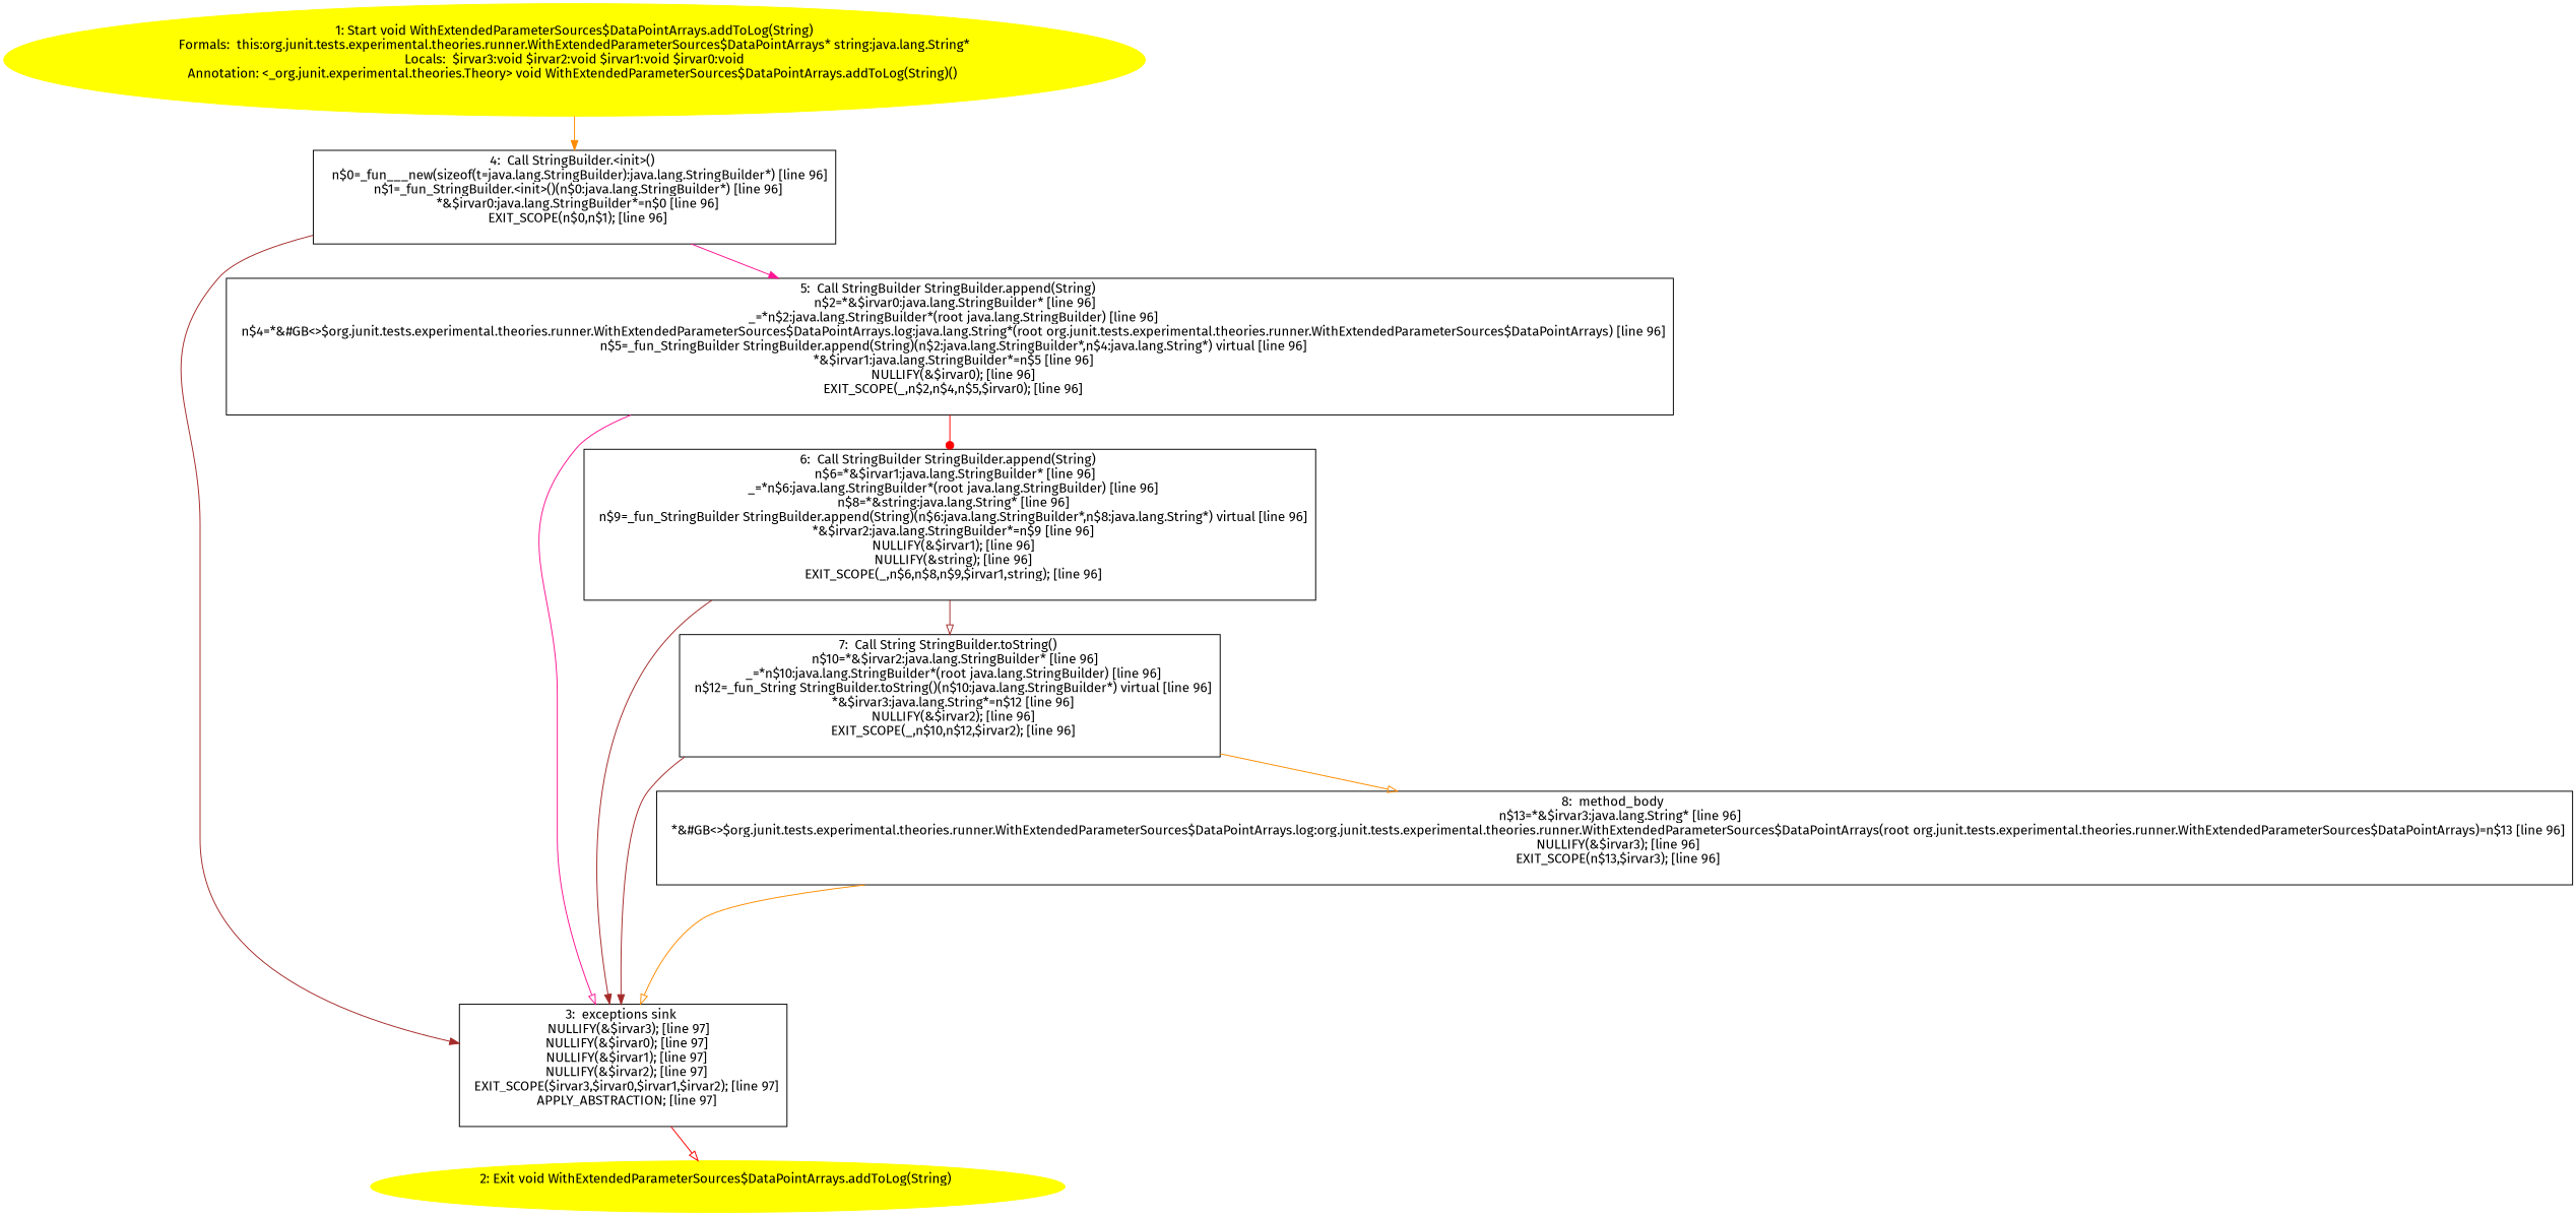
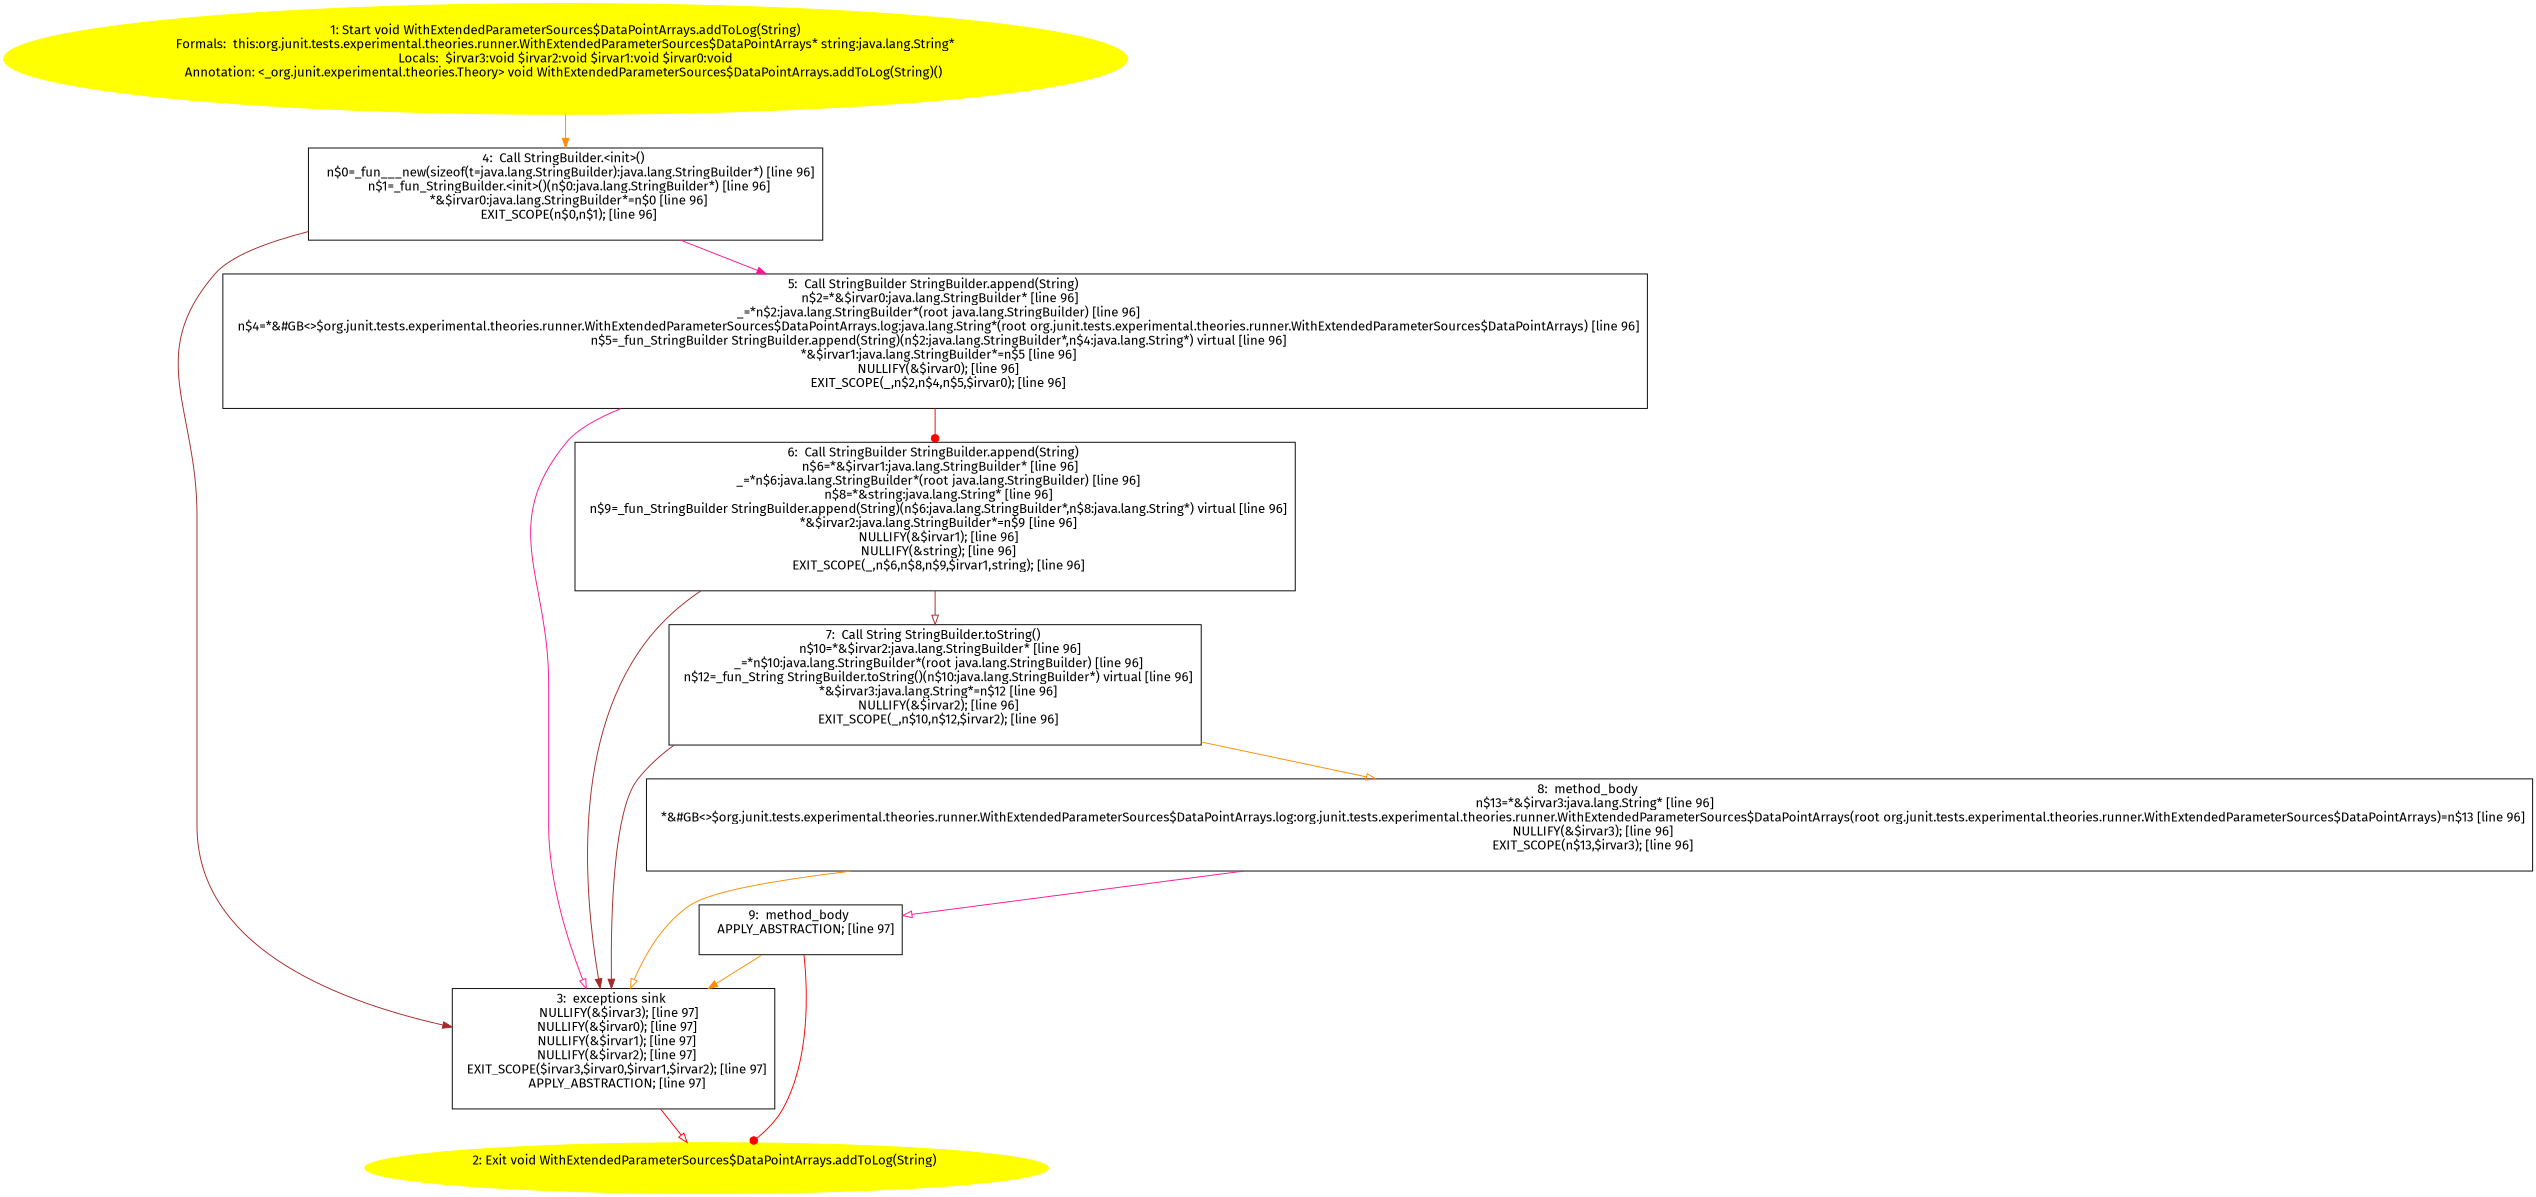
  digraph {
    fontname="Fira Sans"
    node [fontname="Fira Sans" shape=box]
    edge [color=darkorange arrowhead=normal fontname="Fira Sans"]
    n1 [color=yellow label="1: Start void WithExtendedParameterSources$DataPointArrays.addToLog(String)\nFormals:  this:org.junit.tests.experimental.theories.runner.WithExtendedParameterSources$DataPointArrays* string:java.lang.String*\nLocals:  $irvar3:void $irvar2:void $irvar1:void $irvar0:void\nAnnotation: <_org.junit.experimental.theories.Theory> void WithExtendedParameterSources$DataPointArrays.addToLog(String)() \n  " style=filled shape=""]
    n2 [label="4:  Call StringBuilder.<init>() \n   n$0=_fun___new(sizeof(t=java.lang.StringBuilder):java.lang.StringBuilder*) [line 96]\n  n$1=_fun_StringBuilder.<init>()(n$0:java.lang.StringBuilder*) [line 96]\n  *&$irvar0:java.lang.StringBuilder*=n$0 [line 96]\n  EXIT_SCOPE(n$0,n$1); [line 96]\n "]
    n3 [label="3:  exceptions sink \n   NULLIFY(&$irvar3); [line 97]\n  NULLIFY(&$irvar0); [line 97]\n  NULLIFY(&$irvar1); [line 97]\n  NULLIFY(&$irvar2); [line 97]\n  EXIT_SCOPE($irvar3,$irvar0,$irvar1,$irvar2); [line 97]\n  APPLY_ABSTRACTION; [line 97]\n "]
    n4 [label="5:  Call StringBuilder StringBuilder.append(String) \n   n$2=*&$irvar0:java.lang.StringBuilder* [line 96]\n  _=*n$2:java.lang.StringBuilder*(root java.lang.StringBuilder) [line 96]\n  n$4=*&#GB<>$org.junit.tests.experimental.theories.runner.WithExtendedParameterSources$DataPointArrays.log:java.lang.String*(root org.junit.tests.experimental.theories.runner.WithExtendedParameterSources$DataPointArrays) [line 96]\n  n$5=_fun_StringBuilder StringBuilder.append(String)(n$2:java.lang.StringBuilder*,n$4:java.lang.String*) virtual [line 96]\n  *&$irvar1:java.lang.StringBuilder*=n$5 [line 96]\n  NULLIFY(&$irvar0); [line 96]\n  EXIT_SCOPE(_,n$2,n$4,n$5,$irvar0); [line 96]\n "]
    n5 [color=yellow label="2: Exit void WithExtendedParameterSources$DataPointArrays.addToLog(String) \n  " style=filled shape=""]
    n6 [label="6:  Call StringBuilder StringBuilder.append(String) \n   n$6=*&$irvar1:java.lang.StringBuilder* [line 96]\n  _=*n$6:java.lang.StringBuilder*(root java.lang.StringBuilder) [line 96]\n  n$8=*&string:java.lang.String* [line 96]\n  n$9=_fun_StringBuilder StringBuilder.append(String)(n$6:java.lang.StringBuilder*,n$8:java.lang.String*) virtual [line 96]\n  *&$irvar2:java.lang.StringBuilder*=n$9 [line 96]\n  NULLIFY(&$irvar1); [line 96]\n  NULLIFY(&string); [line 96]\n  EXIT_SCOPE(_,n$6,n$8,n$9,$irvar1,string); [line 96]\n "]
    n7 [label="7:  Call String StringBuilder.toString() \n   n$10=*&$irvar2:java.lang.StringBuilder* [line 96]\n  _=*n$10:java.lang.StringBuilder*(root java.lang.StringBuilder) [line 96]\n  n$12=_fun_String StringBuilder.toString()(n$10:java.lang.StringBuilder*) virtual [line 96]\n  *&$irvar3:java.lang.String*=n$12 [line 96]\n  NULLIFY(&$irvar2); [line 96]\n  EXIT_SCOPE(_,n$10,n$12,$irvar2); [line 96]\n "]
    n8 [label="8:  method_body \n   n$13=*&$irvar3:java.lang.String* [line 96]\n  *&#GB<>$org.junit.tests.experimental.theories.runner.WithExtendedParameterSources$DataPointArrays.log:org.junit.tests.experimental.theories.runner.WithExtendedParameterSources$DataPointArrays(root org.junit.tests.experimental.theories.runner.WithExtendedParameterSources$DataPointArrays)=n$13 [line 96]\n  NULLIFY(&$irvar3); [line 96]\n  EXIT_SCOPE(n$13,$irvar3); [line 96]\n "]
+   n9 [label="9:  method_body \n   APPLY_ABSTRACTION; [line 97]\n "]
    n1 -> n2
    n2 -> n3 [color=brown]
    n2 -> n4 [color=deeppink]
    n3 -> n5 [color=red arrowhead=onormal]
    n4 -> n3 [color=deeppink arrowhead=onormal]
    n4 -> n6 [color=red arrowhead=dot]
    n6 -> n3 [color=brown]
    n6 -> n7 [color=brown arrowhead=onormal]
    n7 -> n3 [color=brown]
    n7 -> n8 [arrowhead=onormal]
    n8 -> n3 [arrowhead=onormal]
+   n8 -> n9 [color=deeppink arrowhead=onormal]
+   n9 -> n3
+   n9 -> n5 [color=red arrowhead=dot]
  }
